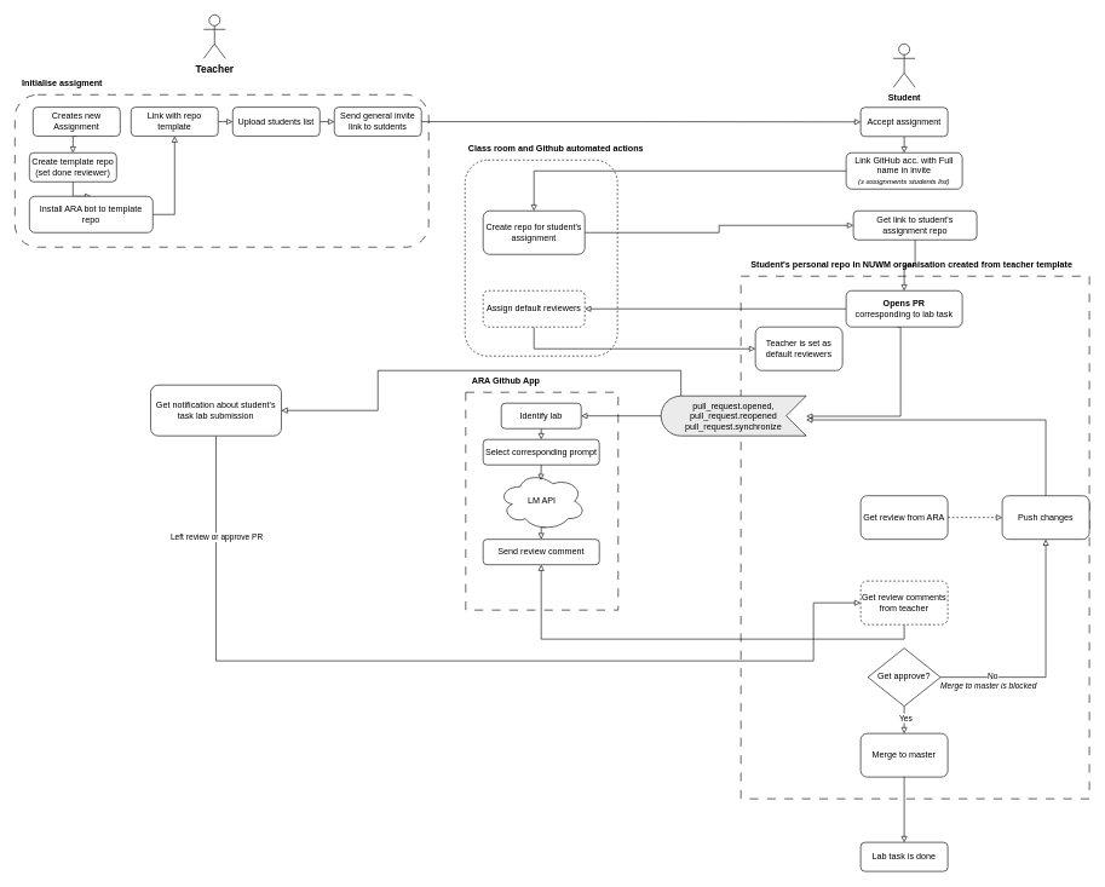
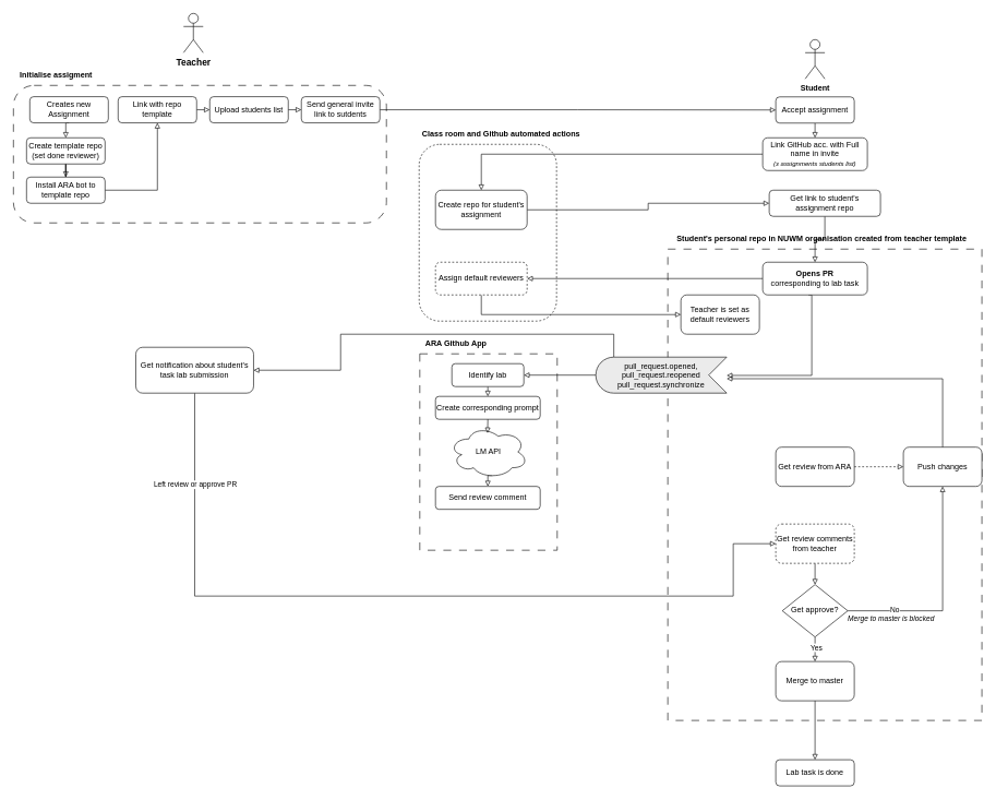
  <mxCell id="0" />
  <mxCell id="1" parent="0" />
  <mxCell id="2" value="" style="rounded=1;whiteSpace=wrap;html=1;dashed=1;" parent="1" vertex="1"><mxGeometry x="640" y="220" width="210" height="270" as="geometry" /></mxCell>
  <mxCell id="3" value="" style="rounded=1;whiteSpace=wrap;html=1;dashed=1;dashPattern=12 12;" parent="1" vertex="1"><mxGeometry x="20" y="130" width="570" height="210" as="geometry" /></mxCell>
  <mxCell id="4" value="&lt;b&gt;Initialise assigment&lt;/b&gt;" style="text;html=1;align=center;verticalAlign=middle;resizable=0;points=[];autosize=1;strokeColor=none;fillColor=none;" parent="1" vertex="1"><mxGeometry x="20" y="100" width="130" height="30" as="geometry" /></mxCell>
  <mxCell id="5" value="" style="group" parent="1" vertex="1" connectable="0"><mxGeometry x="641" y="510" width="210" height="330" as="geometry" /></mxCell>
  <mxCell id="6" value="" style="rounded=0;whiteSpace=wrap;html=1;dashed=1;dashPattern=12 12;" parent="5" vertex="1"><mxGeometry y="30" width="210" height="300" as="geometry" /></mxCell>
  <mxCell id="7" value="&lt;b&gt;ARA Github App&lt;/b&gt;" style="text;html=1;align=center;verticalAlign=middle;resizable=0;points=[];autosize=1;strokeColor=none;fillColor=none;" parent="5" vertex="1"><mxGeometry x="-5" width="120" height="30" as="geometry" /></mxCell>
  <mxCell id="8" value="" style="rounded=0;whiteSpace=wrap;html=1;dashed=1;dashPattern=12 12;" parent="1" vertex="1"><mxGeometry x="1020" y="380" width="480" height="720" as="geometry" /></mxCell>
  <mxCell id="9" value="&lt;b&gt;Student&lt;/b&gt;" style="shape=umlActor;verticalLabelPosition=bottom;verticalAlign=top;html=1;outlineConnect=0;" parent="1" vertex="1"><mxGeometry x="1230" y="60" width="30" height="60" as="geometry" /></mxCell>
  <mxCell id="10" style="edgeStyle=orthogonalEdgeStyle;rounded=0;orthogonalLoop=1;jettySize=auto;html=1;exitX=0.5;exitY=1;exitDx=0;exitDy=0;entryX=0.5;entryY=0;entryDx=0;entryDy=0;endArrow=block;endFill=0;" parent="1" source="11" target="13" edge="1"><mxGeometry relative="1" as="geometry" /></mxCell>
  <mxCell id="11" value="Accept assignment" style="rounded=1;whiteSpace=wrap;html=1;fontSize=12;glass=0;strokeWidth=1;shadow=0;" parent="1" vertex="1"><mxGeometry x="1185" y="147.5" width="120" height="40" as="geometry" /></mxCell>
  <mxCell id="12" style="edgeStyle=orthogonalEdgeStyle;rounded=0;orthogonalLoop=1;jettySize=auto;html=1;exitX=0;exitY=0.5;exitDx=0;exitDy=0;endArrow=block;endFill=0;" parent="1" source="13" target="23" edge="1"><mxGeometry relative="1" as="geometry" /></mxCell>
  <mxCell id="13" value="Link GitHub acc. with Full name in invite&lt;br&gt;&lt;font style=&quot;font-size: 10px;&quot;&gt;&lt;i&gt;(з assignments students list)&lt;/i&gt;&lt;/font&gt;" style="rounded=1;whiteSpace=wrap;html=1;fontSize=12;glass=0;strokeWidth=1;shadow=0;" parent="1" vertex="1"><mxGeometry x="1165" y="210" width="160" height="50" as="geometry" /></mxCell>
  <mxCell id="14" style="edgeStyle=orthogonalEdgeStyle;rounded=0;orthogonalLoop=1;jettySize=auto;html=1;exitX=0;exitY=0.5;exitDx=0;exitDy=0;entryX=1;entryY=0.5;entryDx=0;entryDy=0;endArrow=block;endFill=0;" parent="1" source="16" target="21" edge="1"><mxGeometry relative="1" as="geometry"><mxPoint x="800" y="454.5" as="targetPoint" /></mxGeometry></mxCell>
  <mxCell id="15" style="edgeStyle=orthogonalEdgeStyle;rounded=0;orthogonalLoop=1;jettySize=auto;html=1;exitX=0.5;exitY=1;exitDx=0;exitDy=0;entryX=0;entryY=0.491;entryDx=0;entryDy=0;entryPerimeter=0;endArrow=block;endFill=0;" parent="1" target="53" edge="1"><mxGeometry relative="1" as="geometry"><mxPoint x="1235" y="450" as="sourcePoint" /><mxPoint x="1100" y="573" as="targetPoint" /><Array as="points"><mxPoint x="1240" y="450" /><mxPoint x="1240" y="573" /></Array></mxGeometry></mxCell>
  <mxCell id="16" value="&lt;b&gt;Opens PR &lt;/b&gt;&lt;br&gt;corresponding to lab task" style="rounded=1;whiteSpace=wrap;html=1;fontSize=12;glass=0;strokeWidth=1;shadow=0;" parent="1" vertex="1"><mxGeometry x="1165" y="400" width="160" height="50" as="geometry" /></mxCell>
  <mxCell id="17" value="&lt;font style=&quot;font-size: 14px;&quot;&gt;&lt;b&gt;Teacher&lt;/b&gt;&lt;/font&gt;" style="shape=umlActor;verticalLabelPosition=bottom;verticalAlign=top;html=1;outlineConnect=0;" parent="1" vertex="1"><mxGeometry x="280" y="20" width="30" height="60" as="geometry" /></mxCell>
  <mxCell id="18" style="edgeStyle=orthogonalEdgeStyle;rounded=0;orthogonalLoop=1;jettySize=auto;html=1;exitX=0.5;exitY=1;exitDx=0;exitDy=0;entryX=0.5;entryY=0;entryDx=0;entryDy=0;endArrow=block;endFill=0;" parent="1" source="19" target="43" edge="1"><mxGeometry relative="1" as="geometry" /></mxCell>
  <mxCell id="19" value="Identify lab" style="rounded=1;whiteSpace=wrap;html=1;" parent="1" vertex="1"><mxGeometry x="690" y="555" width="110" height="35" as="geometry" /></mxCell>
  <mxCell id="20" style="edgeStyle=orthogonalEdgeStyle;rounded=0;orthogonalLoop=1;jettySize=auto;html=1;exitX=0.5;exitY=1;exitDx=0;exitDy=0;endArrow=block;endFill=0;" parent="1" source="21" target="48" edge="1"><mxGeometry relative="1" as="geometry" /></mxCell>
  <mxCell id="21" value="Assign default reviewers" style="rounded=1;whiteSpace=wrap;html=1;dashed=1;" parent="1" vertex="1"><mxGeometry x="665" y="400" width="140" height="50" as="geometry" /></mxCell>
  <mxCell id="22" style="edgeStyle=orthogonalEdgeStyle;rounded=0;orthogonalLoop=1;jettySize=auto;html=1;exitX=1;exitY=0.5;exitDx=0;exitDy=0;entryX=0;entryY=0.5;entryDx=0;entryDy=0;endArrow=block;endFill=0;" parent="1" source="23" target="51" edge="1"><mxGeometry relative="1" as="geometry" /></mxCell>
  <mxCell id="23" value="Create repo for student's assignment" style="rounded=1;whiteSpace=wrap;html=1;" parent="1" vertex="1"><mxGeometry x="665" y="290" width="140" height="60" as="geometry" /></mxCell>
  <mxCell id="24" style="edgeStyle=orthogonalEdgeStyle;rounded=0;orthogonalLoop=1;jettySize=auto;html=1;exitX=1;exitY=0.5;exitDx=0;exitDy=0;dashed=1;endArrow=block;endFill=0;" parent="1" source="25" target="37" edge="1"><mxGeometry relative="1" as="geometry" /></mxCell>
  <mxCell id="25" value="Get review from ARA" style="rounded=1;whiteSpace=wrap;html=1;" parent="1" vertex="1"><mxGeometry x="1185" y="682.5" width="120" height="60" as="geometry" /></mxCell>
  <mxCell id="26" style="edgeStyle=orthogonalEdgeStyle;rounded=0;orthogonalLoop=1;jettySize=auto;html=1;exitX=0.5;exitY=1;exitDx=0;exitDy=0;entryX=0;entryY=0.5;entryDx=0;entryDy=0;endArrow=block;endFill=0;" parent="1" source="28" target="36" edge="1"><mxGeometry relative="1" as="geometry"><Array as="points"><mxPoint x="297" y="910" /><mxPoint x="1120" y="910" /><mxPoint x="1120" y="830" /></Array></mxGeometry></mxCell>
  <mxCell id="27" value="Left review or approve PR" style="edgeLabel;html=1;align=center;verticalAlign=middle;resizable=0;points=[];" parent="26" vertex="1" connectable="0"><mxGeometry x="-0.782" relative="1" as="geometry"><mxPoint as="offset" /></mxGeometry></mxCell>
  <mxCell id="28" value="Get notification about student's task lab submission" style="rounded=1;whiteSpace=wrap;html=1;" parent="1" vertex="1"><mxGeometry x="207" y="530" width="180" height="70" as="geometry" /></mxCell>
  <mxCell id="29" style="edgeStyle=orthogonalEdgeStyle;rounded=0;orthogonalLoop=1;jettySize=auto;html=1;exitX=1;exitY=0.5;exitDx=0;exitDy=0;endArrow=block;endFill=0;" parent="1" source="34" target="37" edge="1"><mxGeometry relative="1" as="geometry" /></mxCell>
  <mxCell id="30" value="&lt;i&gt;Merge to master is blocked&lt;/i&gt;" style="edgeLabel;html=1;align=center;verticalAlign=middle;resizable=0;points=[];" parent="29" vertex="1" connectable="0"><mxGeometry x="0.003" y="-1" relative="1" as="geometry"><mxPoint x="-81" y="35" as="offset" /></mxGeometry></mxCell>
  <mxCell id="31" value="No" style="edgeLabel;html=1;align=center;verticalAlign=middle;resizable=0;points=[];" parent="29" vertex="1" connectable="0"><mxGeometry x="-0.577" y="1" relative="1" as="geometry"><mxPoint as="offset" /></mxGeometry></mxCell>
  <mxCell id="32" style="edgeStyle=orthogonalEdgeStyle;rounded=0;orthogonalLoop=1;jettySize=auto;html=1;exitX=0.5;exitY=1;exitDx=0;exitDy=0;entryX=0.5;entryY=0;entryDx=0;entryDy=0;endArrow=block;endFill=0;" parent="1" source="34" target="39" edge="1"><mxGeometry relative="1" as="geometry" /></mxCell>
  <mxCell id="33" value="Yes" style="edgeLabel;html=1;align=center;verticalAlign=middle;resizable=0;points=[];" parent="32" vertex="1" connectable="0"><mxGeometry x="-0.151" y="1" relative="1" as="geometry"><mxPoint as="offset" /></mxGeometry></mxCell>
  <mxCell id="34" value="Get approve?" style="rhombus;whiteSpace=wrap;html=1;shadow=0;fontFamily=Helvetica;fontSize=12;align=center;strokeWidth=1;spacing=6;spacingTop=-4;" parent="1" vertex="1"><mxGeometry x="1195" y="892.5" width="100" height="80" as="geometry" /></mxCell>
- <mxCell id="35" style="edgeStyle=orthogonalEdgeStyle;rounded=0;orthogonalLoop=1;jettySize=auto;html=1;exitX=0.5;exitY=1;exitDx=0;exitDy=0;endArrow=block;endFill=0;" parent="1" source="36" target="46" edge="1"><mxGeometry relative="1" as="geometry" /></mxCell>
+ <mxCell id="35" style="edgeStyle=orthogonalEdgeStyle;rounded=0;orthogonalLoop=1;jettySize=auto;html=1;exitX=0.5;exitY=1;exitDx=0;exitDy=0;entryX=0.5;entryY=0;entryDx=0;entryDy=0;endArrow=block;endFill=0;" parent="1" source="36" target="34" edge="1"><mxGeometry relative="1" as="geometry" /></mxCell>
  <mxCell id="36" value="Get review comments from teacher" style="rounded=1;whiteSpace=wrap;html=1;dashed=1;" parent="1" vertex="1"><mxGeometry x="1185" y="800" width="120" height="60" as="geometry" /></mxCell>
  <mxCell id="37" value="Push changes" style="rounded=1;whiteSpace=wrap;html=1;" parent="1" vertex="1"><mxGeometry x="1380" y="682.5" width="120" height="60" as="geometry" /></mxCell>
  <mxCell id="38" style="edgeStyle=orthogonalEdgeStyle;rounded=0;orthogonalLoop=1;jettySize=auto;html=1;exitX=0.5;exitY=1;exitDx=0;exitDy=0;entryX=0.5;entryY=0;entryDx=0;entryDy=0;endArrow=block;endFill=0;" parent="1" source="39" target="40" edge="1"><mxGeometry relative="1" as="geometry" /></mxCell>
  <mxCell id="39" value="Merge to master" style="rounded=1;whiteSpace=wrap;html=1;" parent="1" vertex="1"><mxGeometry x="1185" y="1010" width="120" height="60" as="geometry" /></mxCell>
  <mxCell id="40" value="Lab task is done" style="rounded=1;whiteSpace=wrap;html=1;" parent="1" vertex="1"><mxGeometry x="1185" y="1160" width="120" height="40" as="geometry" /></mxCell>
  <mxCell id="41" value="" style="edgeStyle=orthogonalEdgeStyle;rounded=0;orthogonalLoop=1;jettySize=auto;html=1;exitX=0.5;exitY=0;exitDx=0;exitDy=0;endArrow=block;endFill=0;" parent="1" source="37" target="53" edge="1"><mxGeometry relative="1" as="geometry"><mxPoint x="1385" y="720" as="sourcePoint" /><mxPoint x="1367.5" y="577.5" as="targetPoint" /><Array as="points"><mxPoint x="1440" y="578" /></Array></mxGeometry></mxCell>
  <mxCell id="42" style="edgeStyle=orthogonalEdgeStyle;rounded=0;orthogonalLoop=1;jettySize=auto;html=1;entryX=1;entryY=0.5;entryDx=0;entryDy=0;exitX=1;exitY=0.5;exitDx=0;exitDy=0;exitPerimeter=0;endArrow=block;endFill=0;" parent="1" source="53" target="19" edge="1"><mxGeometry relative="1" as="geometry"><mxPoint x="1195" y="577.5" as="sourcePoint" /></mxGeometry></mxCell>
- <mxCell id="43" value="Select corresponding prompt" style="rounded=1;whiteSpace=wrap;html=1;" parent="1" vertex="1"><mxGeometry x="665" y="605" width="160" height="35" as="geometry" /></mxCell>
+ <mxCell id="43" value="Create corresponding prompt" style="rounded=1;whiteSpace=wrap;html=1;" parent="1" vertex="1"><mxGeometry x="665" y="605" width="160" height="35" as="geometry" /></mxCell>
  <mxCell id="44" style="edgeStyle=orthogonalEdgeStyle;rounded=0;orthogonalLoop=1;jettySize=auto;html=1;exitX=0.55;exitY=0.95;exitDx=0;exitDy=0;exitPerimeter=0;entryX=0.5;entryY=0;entryDx=0;entryDy=0;endArrow=block;endFill=0;" parent="1" source="45" target="46" edge="1"><mxGeometry relative="1" as="geometry" /></mxCell>
  <mxCell id="45" value="LM API" style="ellipse;shape=cloud;whiteSpace=wrap;html=1;" parent="1" vertex="1"><mxGeometry x="686" y="650" width="120" height="80" as="geometry" /></mxCell>
  <mxCell id="46" value="Send review comment" style="rounded=1;whiteSpace=wrap;html=1;" parent="1" vertex="1"><mxGeometry x="665" y="742.5" width="160" height="35" as="geometry" /></mxCell>
  <mxCell id="47" style="edgeStyle=orthogonalEdgeStyle;rounded=0;orthogonalLoop=1;jettySize=auto;html=1;exitX=0.5;exitY=1;exitDx=0;exitDy=0;entryX=0.488;entryY=0.139;entryDx=0;entryDy=0;entryPerimeter=0;endArrow=block;endFill=0;" parent="1" source="43" target="45" edge="1"><mxGeometry relative="1" as="geometry" /></mxCell>
  <mxCell id="48" value="Teacher is set as default reviewers" style="rounded=1;whiteSpace=wrap;html=1;" parent="1" vertex="1"><mxGeometry x="1040" y="450" width="120" height="60" as="geometry" /></mxCell>
  <mxCell id="49" style="edgeStyle=orthogonalEdgeStyle;rounded=0;orthogonalLoop=1;jettySize=auto;html=1;exitX=0.5;exitY=1;exitDx=0;exitDy=0;" parent="1" source="23" target="23" edge="1"><mxGeometry relative="1" as="geometry" /></mxCell>
  <mxCell id="50" style="edgeStyle=orthogonalEdgeStyle;rounded=0;orthogonalLoop=1;jettySize=auto;html=1;exitX=0.5;exitY=1;exitDx=0;exitDy=0;endArrow=block;endFill=0;" parent="1" source="51" target="16" edge="1"><mxGeometry relative="1" as="geometry" /></mxCell>
  <mxCell id="51" value="Get link to student's assignment repo" style="rounded=1;whiteSpace=wrap;html=1;" parent="1" vertex="1"><mxGeometry x="1175" y="290" width="170" height="40" as="geometry" /></mxCell>
  <mxCell id="52" style="edgeStyle=orthogonalEdgeStyle;rounded=0;orthogonalLoop=1;jettySize=auto;html=1;exitX=0;exitY=0;exitDx=172.5;exitDy=55;exitPerimeter=0;entryX=1;entryY=0.5;entryDx=0;entryDy=0;endArrow=block;endFill=0;" parent="1" source="53" target="28" edge="1"><mxGeometry relative="1" as="geometry"><Array as="points"><mxPoint x="937" y="510" /><mxPoint x="520" y="510" /><mxPoint x="520" y="565" /></Array></mxGeometry></mxCell>
  <mxCell id="53" value="pull_request.opened,&lt;br&gt;pull_request.reopened&lt;br&gt;pull_request.synchronize" style="html=1;outlineConnect=0;whiteSpace=wrap;fillColor=#EBEBEB;shape=mxgraph.archimate3.event;direction=west;" parent="1" vertex="1"><mxGeometry x="910" y="545" width="200" height="55" as="geometry" /></mxCell>
  <mxCell id="54" value="&lt;b&gt;Student's personal repo in NUWM organisation created from teacher template&lt;/b&gt;" style="text;html=1;align=center;verticalAlign=middle;resizable=0;points=[];autosize=1;strokeColor=none;fillColor=none;" parent="1" vertex="1"><mxGeometry x="1020" y="350" width="470" height="30" as="geometry" /></mxCell>
  <mxCell id="55" style="edgeStyle=orthogonalEdgeStyle;rounded=0;orthogonalLoop=1;jettySize=auto;html=1;exitX=0.5;exitY=1;exitDx=0;exitDy=0;entryX=0.5;entryY=0;entryDx=0;entryDy=0;endArrow=block;endFill=0;" parent="1" source="56" target="64" edge="1"><mxGeometry relative="1" as="geometry" /></mxCell>
  <mxCell id="56" value="Creates new Assignment" style="rounded=1;whiteSpace=wrap;html=1;fontSize=12;glass=0;strokeWidth=1;shadow=0;" parent="1" vertex="1"><mxGeometry x="45" y="147.18" width="120" height="40" as="geometry" /></mxCell>
  <mxCell id="57" style="edgeStyle=orthogonalEdgeStyle;rounded=0;orthogonalLoop=1;jettySize=auto;html=1;exitX=1;exitY=0.5;exitDx=0;exitDy=0;entryX=0;entryY=0.5;entryDx=0;entryDy=0;endArrow=block;endFill=0;" parent="1" source="58" target="60" edge="1"><mxGeometry relative="1" as="geometry" /></mxCell>
  <mxCell id="58" value="Link with repo template" style="rounded=1;whiteSpace=wrap;html=1;fontSize=12;glass=0;strokeWidth=1;shadow=0;" parent="1" vertex="1"><mxGeometry x="180" y="147.18" width="120" height="40" as="geometry" /></mxCell>
  <mxCell id="59" style="edgeStyle=orthogonalEdgeStyle;rounded=0;orthogonalLoop=1;jettySize=auto;html=1;exitX=1;exitY=0.5;exitDx=0;exitDy=0;entryX=0;entryY=0.5;entryDx=0;entryDy=0;endArrow=block;endFill=0;" parent="1" source="60" target="62" edge="1"><mxGeometry relative="1" as="geometry" /></mxCell>
  <mxCell id="60" value="Upload students list" style="rounded=1;whiteSpace=wrap;html=1;fontSize=12;glass=0;strokeWidth=1;shadow=0;" parent="1" vertex="1"><mxGeometry x="320" y="147.18" width="120" height="40" as="geometry" /></mxCell>
  <mxCell id="61" style="edgeStyle=orthogonalEdgeStyle;rounded=0;orthogonalLoop=1;jettySize=auto;html=1;exitX=1;exitY=0.5;exitDx=0;exitDy=0;endArrow=block;endFill=0;" parent="1" source="62" target="11" edge="1"><mxGeometry relative="1" as="geometry" /></mxCell>
  <mxCell id="62" value="Send general invite link to sutdents" style="rounded=1;whiteSpace=wrap;html=1;fontSize=12;glass=0;strokeWidth=1;shadow=0;" parent="1" vertex="1"><mxGeometry x="460" y="147.18" width="120" height="40" as="geometry" /></mxCell>
  <mxCell id="63" style="edgeStyle=orthogonalEdgeStyle;rounded=0;orthogonalLoop=1;jettySize=auto;html=1;exitX=0.5;exitY=1;exitDx=0;exitDy=0;endArrow=block;endFill=0;" parent="1" source="64" target="66" edge="1"><mxGeometry relative="1" as="geometry" /></mxCell>
  <mxCell id="64" value="Create template repo&lt;br&gt;(set done reviewer)" style="rounded=1;whiteSpace=wrap;html=1;fontSize=12;glass=0;strokeWidth=1;shadow=0;" parent="1" vertex="1"><mxGeometry x="40" y="210" width="120" height="40" as="geometry" /></mxCell>
  <mxCell id="65" style="edgeStyle=orthogonalEdgeStyle;rounded=0;orthogonalLoop=1;jettySize=auto;html=1;exitX=1;exitY=0.5;exitDx=0;exitDy=0;endArrow=block;endFill=0;" parent="1" source="66" target="58" edge="1"><mxGeometry relative="1" as="geometry" /></mxCell>
- <mxCell id="66" value="Install ARA bot to template repo" style="rounded=1;whiteSpace=wrap;html=1;fontSize=12;glass=0;strokeWidth=1;shadow=0;" parent="1" vertex="1"><mxGeometry x="40" y="270" width="170" height="50" as="geometry" /></mxCell>
+ <mxCell id="66" value="Install ARA bot to template repo" style="rounded=1;whiteSpace=wrap;html=1;fontSize=12;glass=0;strokeWidth=1;shadow=0;" parent="1" vertex="1"><mxGeometry x="40" y="270" width="120" height="40" as="geometry" /></mxCell>
  <mxCell id="67" value="&lt;b&gt;Class room and Github automated actions&lt;/b&gt;" style="text;html=1;align=center;verticalAlign=middle;resizable=0;points=[];autosize=1;strokeColor=none;fillColor=none;" parent="1" vertex="1"><mxGeometry x="635" y="190" width="260" height="30" as="geometry" /></mxCell>
